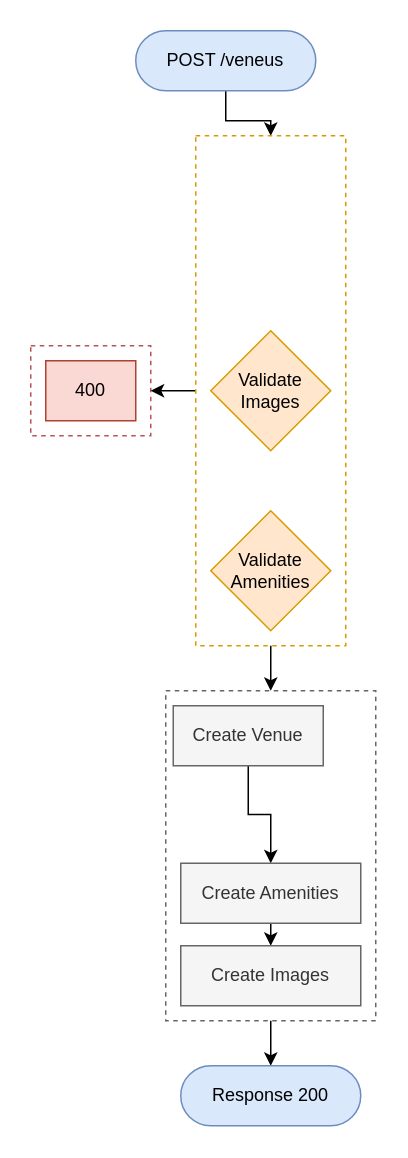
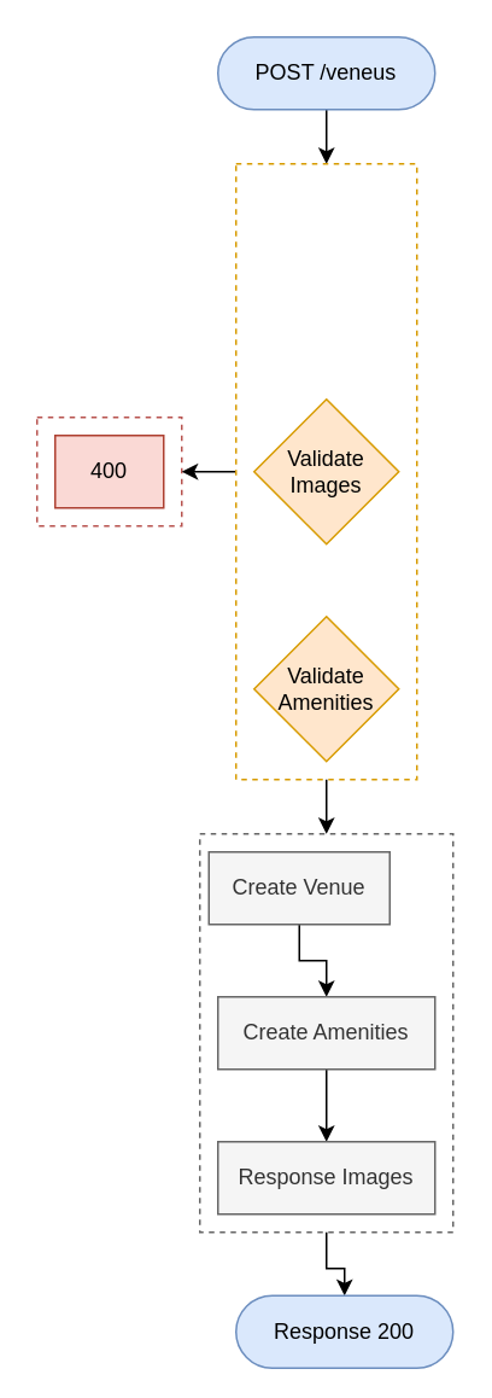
  <mxCell id="0" />
  <mxCell id="1" parent="0" />
  <mxCell id="2" style="edgeStyle=orthogonalEdgeStyle;rounded=0;orthogonalLoop=1;jettySize=auto;html=1;entryX=0.5;entryY=0;entryDx=0;entryDy=0;" edge="1" parent="1" source="3" target="18"><mxGeometry relative="1" as="geometry" /></mxCell>
  <mxCell id="3" value="" style="rounded=0;whiteSpace=wrap;html=1;fillColor=none;dashed=1;strokeColor=#666666;fontColor=#333333;" vertex="1" parent="1"><mxGeometry x="110" y="460" width="140" height="220" as="geometry" /></mxCell>
  <mxCell id="4" value="" style="rounded=0;whiteSpace=wrap;html=1;fillColor=none;dashed=1;strokeColor=#b85450;" vertex="1" parent="1"><mxGeometry x="20" y="230" width="80" height="60" as="geometry" /></mxCell>
  <mxCell id="5" style="edgeStyle=orthogonalEdgeStyle;rounded=0;orthogonalLoop=1;jettySize=auto;html=1;exitX=0.5;exitY=1;exitDx=0;exitDy=0;entryX=0.5;entryY=0;entryDx=0;entryDy=0;" edge="1" parent="1" source="6" target="17"><mxGeometry relative="1" as="geometry" /></mxCell>
- <mxCell id="6" value="POST /veneus" style="rounded=1;whiteSpace=wrap;html=1;arcSize=50;fillColor=#dae8fc;strokeColor=#6c8ebf;" vertex="1" parent="1"><mxGeometry x="90" y="20" width="120" height="40" as="geometry" /></mxCell>
+ <mxCell id="6" value="POST /veneus" style="rounded=1;whiteSpace=wrap;html=1;arcSize=50;fillColor=#dae8fc;strokeColor=#6c8ebf;" vertex="1" parent="1"><mxGeometry x="120" y="20" width="120" height="40" as="geometry" /></mxCell>
  <mxCell id="7" value="Validate Images" style="rhombus;whiteSpace=wrap;html=1;fillColor=#ffe6cc;strokeColor=#d79b00;" vertex="1" parent="1"><mxGeometry x="140" y="220" width="80" height="80" as="geometry" /></mxCell>
  <mxCell id="8" value="400" style="rounded=0;whiteSpace=wrap;html=1;fillColor=#fad9d5;strokeColor=#ae4132;" vertex="1" parent="1"><mxGeometry x="30" y="240" width="60" height="40" as="geometry" /></mxCell>
  <mxCell id="9" value="Validate Amenities" style="rhombus;whiteSpace=wrap;html=1;fillColor=#ffe6cc;strokeColor=#d79b00;" vertex="1" parent="1"><mxGeometry x="140" y="340" width="80" height="80" as="geometry" /></mxCell>
  <mxCell id="10" style="edgeStyle=orthogonalEdgeStyle;rounded=0;orthogonalLoop=1;jettySize=auto;html=1;exitX=0.5;exitY=1;exitDx=0;exitDy=0;entryX=0.5;entryY=0;entryDx=0;entryDy=0;" edge="1" parent="1" source="11" target="13"><mxGeometry relative="1" as="geometry" /></mxCell>
  <mxCell id="11" value="Create Venue" style="rounded=0;whiteSpace=wrap;html=1;fillColor=#f5f5f5;fontColor=#333333;strokeColor=#666666;" vertex="1" parent="1"><mxGeometry x="115" y="470" width="100" height="40" as="geometry" /></mxCell>
  <mxCell id="12" style="edgeStyle=orthogonalEdgeStyle;rounded=0;orthogonalLoop=1;jettySize=auto;html=1;exitX=0.5;exitY=1;exitDx=0;exitDy=0;entryX=0.5;entryY=0;entryDx=0;entryDy=0;" edge="1" parent="1" source="13" target="14"><mxGeometry relative="1" as="geometry" /></mxCell>
- <mxCell id="13" value="Create Amenities" style="rounded=0;whiteSpace=wrap;html=1;fillColor=#f5f5f5;fontColor=#333333;strokeColor=#666666;" vertex="1" parent="1"><mxGeometry x="120" y="575" width="120" height="40" as="geometry" /></mxCell>
- <mxCell id="14" value="Create Images" style="rounded=0;whiteSpace=wrap;html=1;fillColor=#f5f5f5;fontColor=#333333;strokeColor=#666666;" vertex="1" parent="1"><mxGeometry x="120" y="630" width="120" height="40" as="geometry" /></mxCell>
+ <mxCell id="13" value="Create Amenities" style="rounded=0;whiteSpace=wrap;html=1;fillColor=#f5f5f5;fontColor=#333333;strokeColor=#666666;" vertex="1" parent="1"><mxGeometry x="120" y="550" width="120" height="40" as="geometry" /></mxCell>
+ <mxCell id="14" value="Response Images" style="rounded=0;whiteSpace=wrap;html=1;fillColor=#f5f5f5;fontColor=#333333;strokeColor=#666666;" vertex="1" parent="1"><mxGeometry x="120" y="630" width="120" height="40" as="geometry" /></mxCell>
  <mxCell id="15" style="edgeStyle=orthogonalEdgeStyle;rounded=0;orthogonalLoop=1;jettySize=auto;html=1;exitX=0;exitY=0.5;exitDx=0;exitDy=0;entryX=1;entryY=0.5;entryDx=0;entryDy=0;" edge="1" parent="1" source="17" target="4"><mxGeometry relative="1" as="geometry" /></mxCell>
  <mxCell id="16" style="edgeStyle=orthogonalEdgeStyle;rounded=0;orthogonalLoop=1;jettySize=auto;html=1;exitX=0.5;exitY=1;exitDx=0;exitDy=0;entryX=0.5;entryY=0;entryDx=0;entryDy=0;" edge="1" parent="1" source="17" target="3"><mxGeometry relative="1" as="geometry" /></mxCell>
  <mxCell id="17" value="" style="rounded=0;whiteSpace=wrap;html=1;fillColor=none;dashed=1;strokeColor=#d79b00;" vertex="1" parent="1"><mxGeometry x="130" y="90" width="100" height="340" as="geometry" /></mxCell>
- <mxCell id="18" value="Response 200" style="rounded=1;whiteSpace=wrap;html=1;arcSize=50;fillColor=#dae8fc;strokeColor=#6c8ebf;" vertex="1" parent="1"><mxGeometry x="120" y="710" width="120" height="40" as="geometry" /></mxCell>
+ <mxCell id="18" value="Response 200" style="rounded=1;whiteSpace=wrap;html=1;arcSize=50;fillColor=#dae8fc;strokeColor=#6c8ebf;" vertex="1" parent="1"><mxGeometry x="130" y="715" width="120" height="40" as="geometry" /></mxCell>
